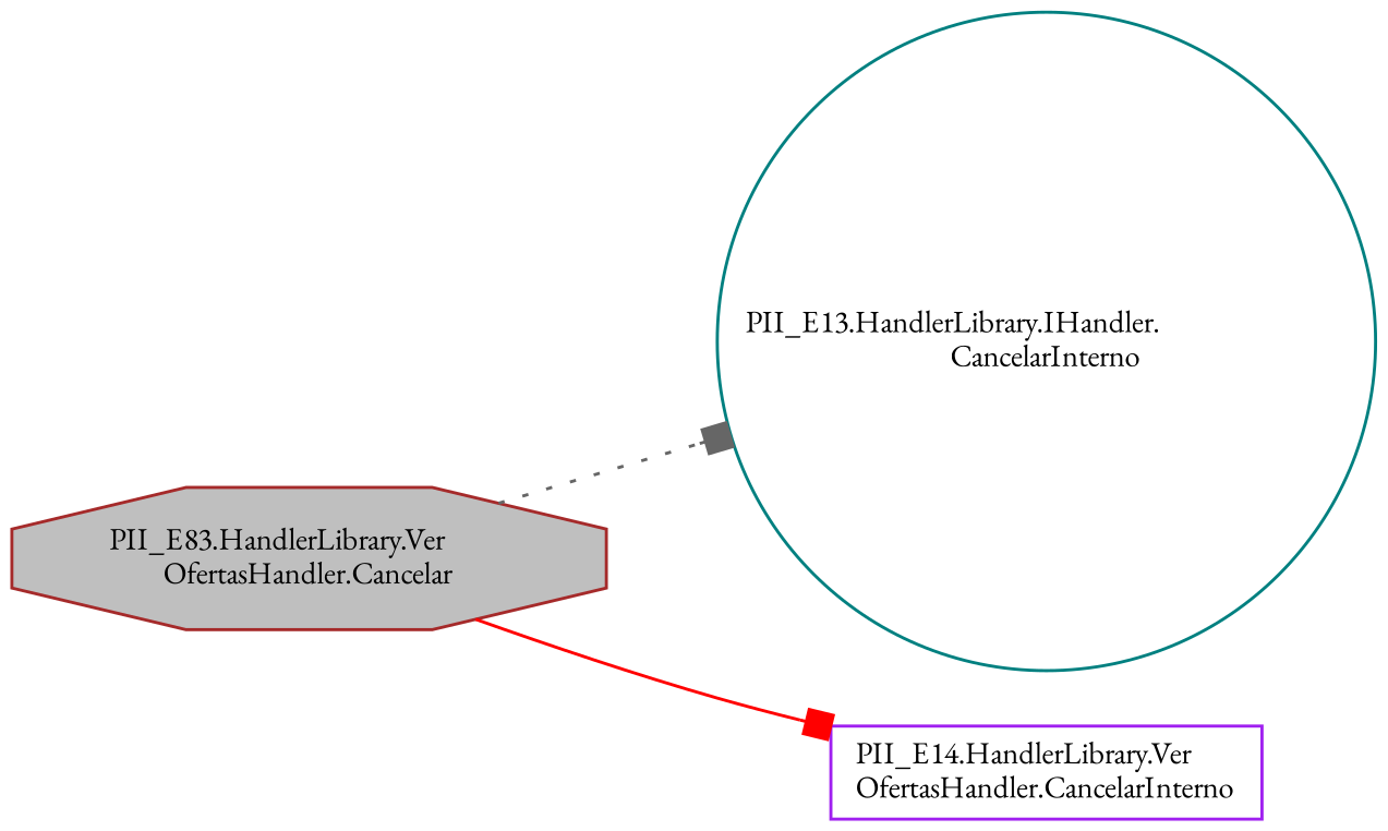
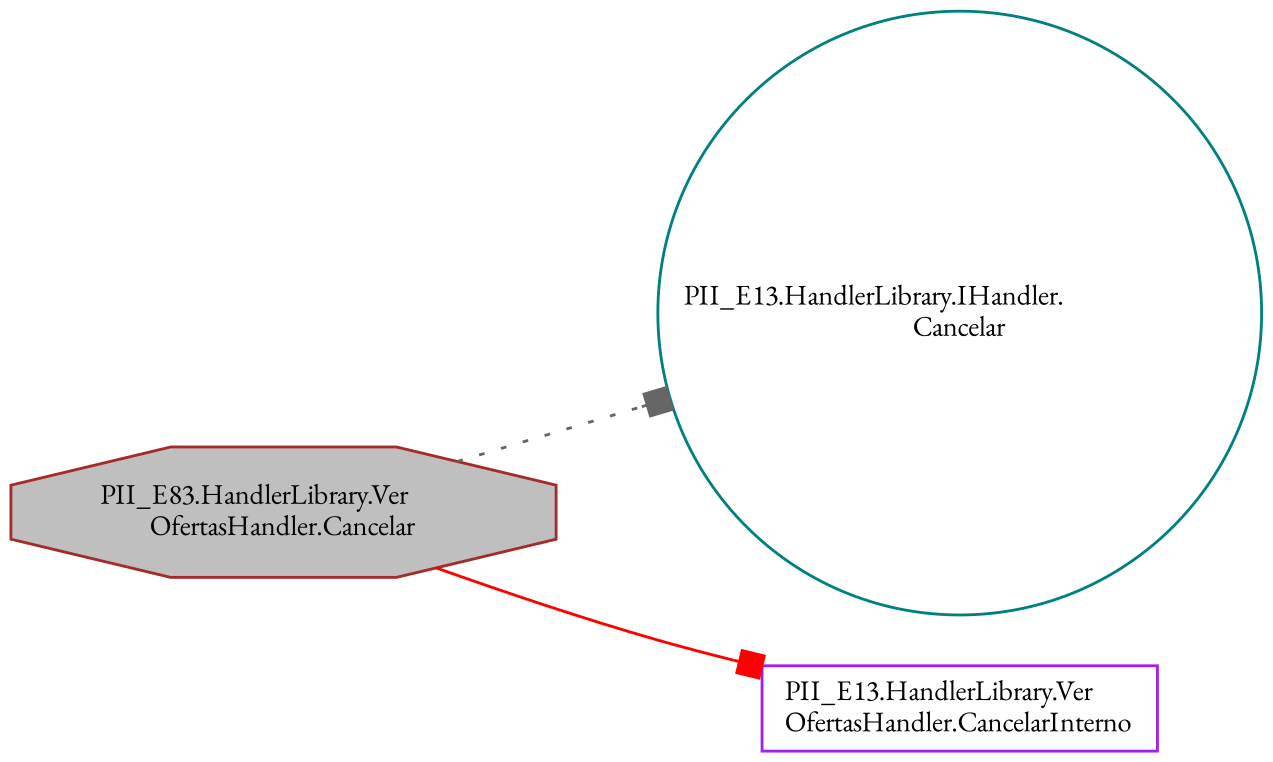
  digraph {
    fontname="EB Garamond"
    rankdir=LR
    node [fillcolor=white fontname="EB Garamond" fontsize=10 style=filled]
    edge [arrowhead=box fontname="EB Garamond" fontsize=10 labelfontname=Helvetica labelfontsize=10]
    n1 [color=brown fillcolor=grey75 fontcolor=black height=0.2 label="PII_E83.HandlerLibrary.Ver\lOfertasHandler.Cancelar" shape=octagon width=0.4]
-   n2 [color=teal height=0.2 label="PII_E13.HandlerLibrary.IHandler.\lCancelarInterno" shape=circle width=0.4]
-   n3 [color=purple height=0.2 label="PII_E14.HandlerLibrary.Ver\lOfertasHandler.CancelarInterno" shape=box width=0.4]
+   n2 [color=teal height=0.2 label="PII_E13.HandlerLibrary.IHandler.\lCancelar" shape=circle width=0.4]
+   n3 [color=purple height=0.2 label="PII_E13.HandlerLibrary.Ver\lOfertasHandler.CancelarInterno" shape=box width=0.4]
    n1 -> n2 [color=gray40 style=dotted]
    n1 -> n3 [color=red style=solid]
  }
